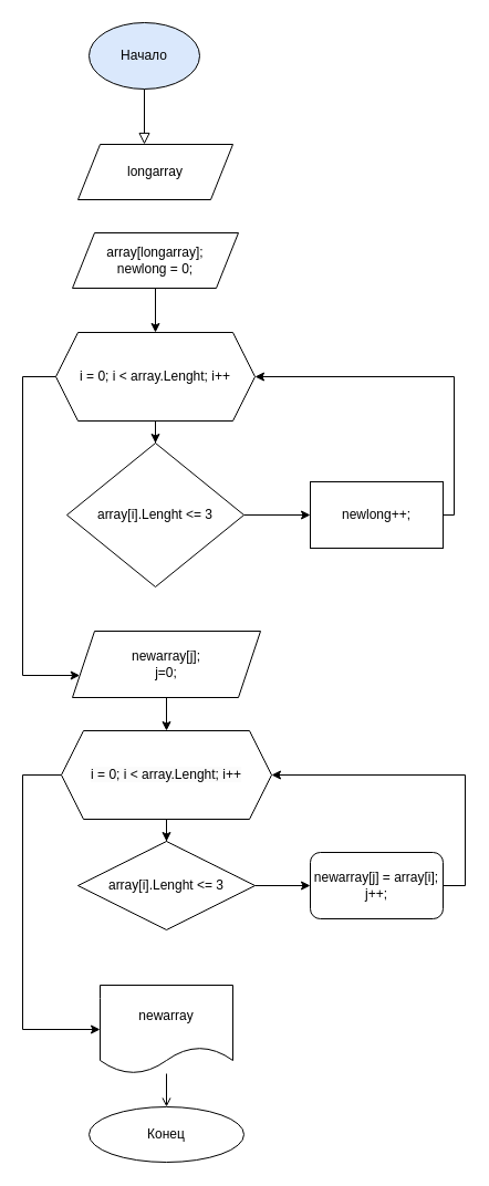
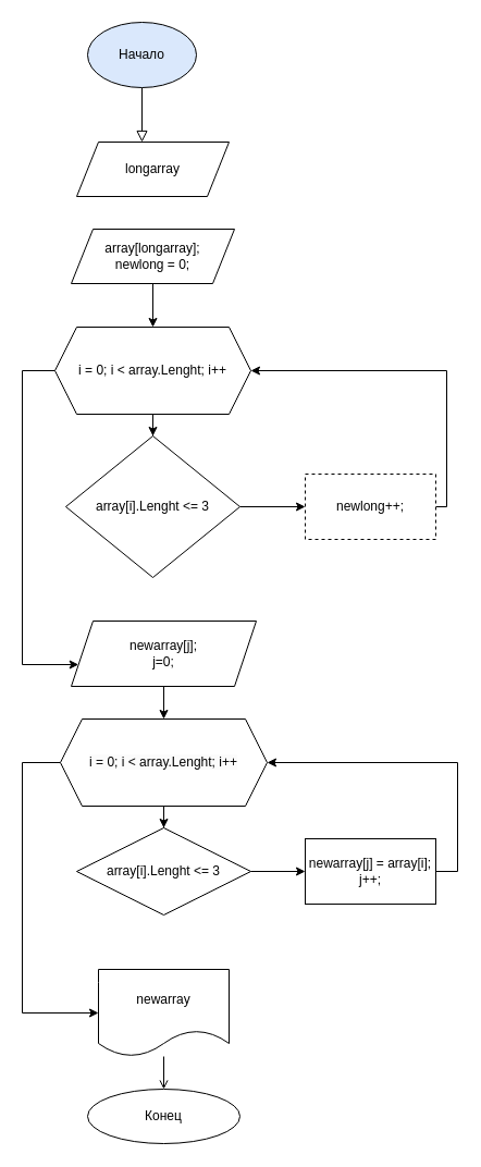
  <mxCell id="0" />
  <mxCell id="1" parent="0" />
  <mxCell id="2" value="" style="rounded=0;html=1;jettySize=auto;orthogonalLoop=1;fontSize=11;endArrow=block;endFill=0;endSize=8;strokeWidth=1;shadow=0;labelBackgroundColor=none;edgeStyle=orthogonalEdgeStyle;" parent="1" edge="1"><mxGeometry relative="1" as="geometry"><mxPoint x="130" y="80" as="sourcePoint" /><mxPoint x="130" y="130" as="targetPoint" /></mxGeometry></mxCell>
  <mxCell id="3" value="Начало" style="ellipse;whiteSpace=wrap;html=1;fillColor=#dae8fc;" vertex="1" parent="1"><mxGeometry x="80" y="20" width="100" height="60" as="geometry" /></mxCell>
  <mxCell id="4" value="longarray" style="shape=parallelogram;perimeter=parallelogramPerimeter;whiteSpace=wrap;html=1;fixedSize=1;" vertex="1" parent="1"><mxGeometry x="70" y="130" width="140" height="50" as="geometry" /></mxCell>
  <mxCell id="5" value="" style="edgeStyle=orthogonalEdgeStyle;rounded=0;orthogonalLoop=1;jettySize=auto;html=1;" edge="1" parent="1" source="6" target="9"><mxGeometry relative="1" as="geometry" /></mxCell>
  <mxCell id="6" value="array[longarray];&lt;br&gt;newlong = 0;" style="shape=parallelogram;perimeter=parallelogramPerimeter;whiteSpace=wrap;html=1;fixedSize=1;" vertex="1" parent="1"><mxGeometry x="65" y="210" width="150" height="50" as="geometry" /></mxCell>
  <mxCell id="7" value="" style="edgeStyle=orthogonalEdgeStyle;rounded=0;orthogonalLoop=1;jettySize=auto;html=1;" edge="1" parent="1" source="9" target="11"><mxGeometry relative="1" as="geometry" /></mxCell>
  <mxCell id="8" value="" style="edgeStyle=orthogonalEdgeStyle;rounded=0;orthogonalLoop=1;jettySize=auto;html=1;" edge="1" parent="1" source="9" target="15"><mxGeometry relative="1" as="geometry"><Array as="points"><mxPoint x="20" y="340" /><mxPoint x="20" y="610" /></Array></mxGeometry></mxCell>
  <mxCell id="9" value="i = 0; i &amp;lt; array.Lenght; i++" style="shape=hexagon;perimeter=hexagonPerimeter2;whiteSpace=wrap;html=1;fixedSize=1;" vertex="1" parent="1"><mxGeometry x="50" y="300" width="180" height="80" as="geometry" /></mxCell>
  <mxCell id="10" value="" style="edgeStyle=orthogonalEdgeStyle;rounded=0;orthogonalLoop=1;jettySize=auto;html=1;" edge="1" parent="1" source="11" target="13"><mxGeometry relative="1" as="geometry" /></mxCell>
  <mxCell id="11" value="array[i].Lenght &amp;lt;= 3" style="rhombus;whiteSpace=wrap;html=1;" vertex="1" parent="1"><mxGeometry x="60" y="400" width="160" height="130" as="geometry" /></mxCell>
  <mxCell id="12" style="edgeStyle=orthogonalEdgeStyle;rounded=0;orthogonalLoop=1;jettySize=auto;html=1;entryX=1;entryY=0.5;entryDx=0;entryDy=0;" edge="1" parent="1" source="13" target="9"><mxGeometry relative="1" as="geometry"><Array as="points"><mxPoint x="410" y="465" /><mxPoint x="410" y="340" /></Array></mxGeometry></mxCell>
- <mxCell id="13" value="newlong++;" style="whiteSpace=wrap;html=1;" vertex="1" parent="1"><mxGeometry x="280" y="435" width="120" height="60" as="geometry" /></mxCell>
+ <mxCell id="13" value="newlong++;" style="whiteSpace=wrap;html=1;dashed=1;" vertex="1" parent="1"><mxGeometry x="280" y="435" width="120" height="60" as="geometry" /></mxCell>
  <mxCell id="14" value="" style="edgeStyle=orthogonalEdgeStyle;rounded=0;orthogonalLoop=1;jettySize=auto;html=1;" edge="1" parent="1" source="15" target="18"><mxGeometry relative="1" as="geometry" /></mxCell>
  <mxCell id="15" value="newarray[j];&lt;br&gt;j=0;" style="shape=parallelogram;perimeter=parallelogramPerimeter;whiteSpace=wrap;html=1;fixedSize=1;" vertex="1" parent="1"><mxGeometry x="65" y="570" width="170" height="60" as="geometry" /></mxCell>
  <mxCell id="16" value="" style="edgeStyle=orthogonalEdgeStyle;rounded=0;orthogonalLoop=1;jettySize=auto;html=1;" edge="1" parent="1" source="18" target="20"><mxGeometry relative="1" as="geometry" /></mxCell>
  <mxCell id="17" value="" style="edgeStyle=orthogonalEdgeStyle;rounded=0;orthogonalLoop=1;jettySize=auto;html=1;" edge="1" parent="1" source="18" target="24"><mxGeometry relative="1" as="geometry"><Array as="points"><mxPoint x="20" y="700" /><mxPoint x="20" y="930" /></Array></mxGeometry></mxCell>
  <mxCell id="18" value="&lt;meta charset=&quot;utf-8&quot;&gt;&lt;span style=&quot;color: rgb(0, 0, 0); font-family: Helvetica; font-size: 12px; font-style: normal; font-variant-ligatures: normal; font-variant-caps: normal; font-weight: 400; letter-spacing: normal; orphans: 2; text-align: center; text-indent: 0px; text-transform: none; widows: 2; word-spacing: 0px; -webkit-text-stroke-width: 0px; background-color: rgb(251, 251, 251); text-decoration-thickness: initial; text-decoration-style: initial; text-decoration-color: initial; float: none; display: inline !important;&quot;&gt;i = 0; i &amp;lt; array.Lenght; i++&lt;/span&gt;" style="shape=hexagon;perimeter=hexagonPerimeter2;whiteSpace=wrap;html=1;fixedSize=1;" vertex="1" parent="1"><mxGeometry x="55" y="660" width="190" height="80" as="geometry" /></mxCell>
  <mxCell id="19" value="" style="edgeStyle=orthogonalEdgeStyle;rounded=0;orthogonalLoop=1;jettySize=auto;html=1;" edge="1" parent="1" source="20" target="22"><mxGeometry relative="1" as="geometry" /></mxCell>
  <mxCell id="20" value="array[i].Lenght &amp;lt;= 3" style="rhombus;whiteSpace=wrap;html=1;" vertex="1" parent="1"><mxGeometry x="70" y="760" width="160" height="80" as="geometry" /></mxCell>
  <mxCell id="21" style="edgeStyle=orthogonalEdgeStyle;rounded=0;orthogonalLoop=1;jettySize=auto;html=1;entryX=1;entryY=0.5;entryDx=0;entryDy=0;" edge="1" parent="1" source="22" target="18"><mxGeometry relative="1" as="geometry"><Array as="points"><mxPoint x="420" y="800" /><mxPoint x="420" y="700" /></Array></mxGeometry></mxCell>
- <mxCell id="22" value="newarray[j] = array[i];&lt;br&gt;j++;" style="whiteSpace=wrap;html=1;rounded=1;" vertex="1" parent="1"><mxGeometry x="280" y="770" width="120" height="60" as="geometry" /></mxCell>
+ <mxCell id="22" value="newarray[j] = array[i];&lt;br&gt;j++;" style="whiteSpace=wrap;html=1;" vertex="1" parent="1"><mxGeometry x="280" y="770" width="120" height="60" as="geometry" /></mxCell>
  <mxCell id="23" value="" style="edgeStyle=orthogonalEdgeStyle;rounded=0;orthogonalLoop=1;jettySize=auto;html=1;endArrow=open;" edge="1" parent="1" source="24" target="25"><mxGeometry relative="1" as="geometry" /></mxCell>
  <mxCell id="24" value="newarray" style="shape=document;whiteSpace=wrap;html=1;boundedLbl=1;" vertex="1" parent="1"><mxGeometry x="90" y="890" width="120" height="80" as="geometry" /></mxCell>
  <mxCell id="25" value="Конец" style="ellipse;whiteSpace=wrap;html=1;" vertex="1" parent="1"><mxGeometry x="80" y="1000" width="140" height="50" as="geometry" /></mxCell>
